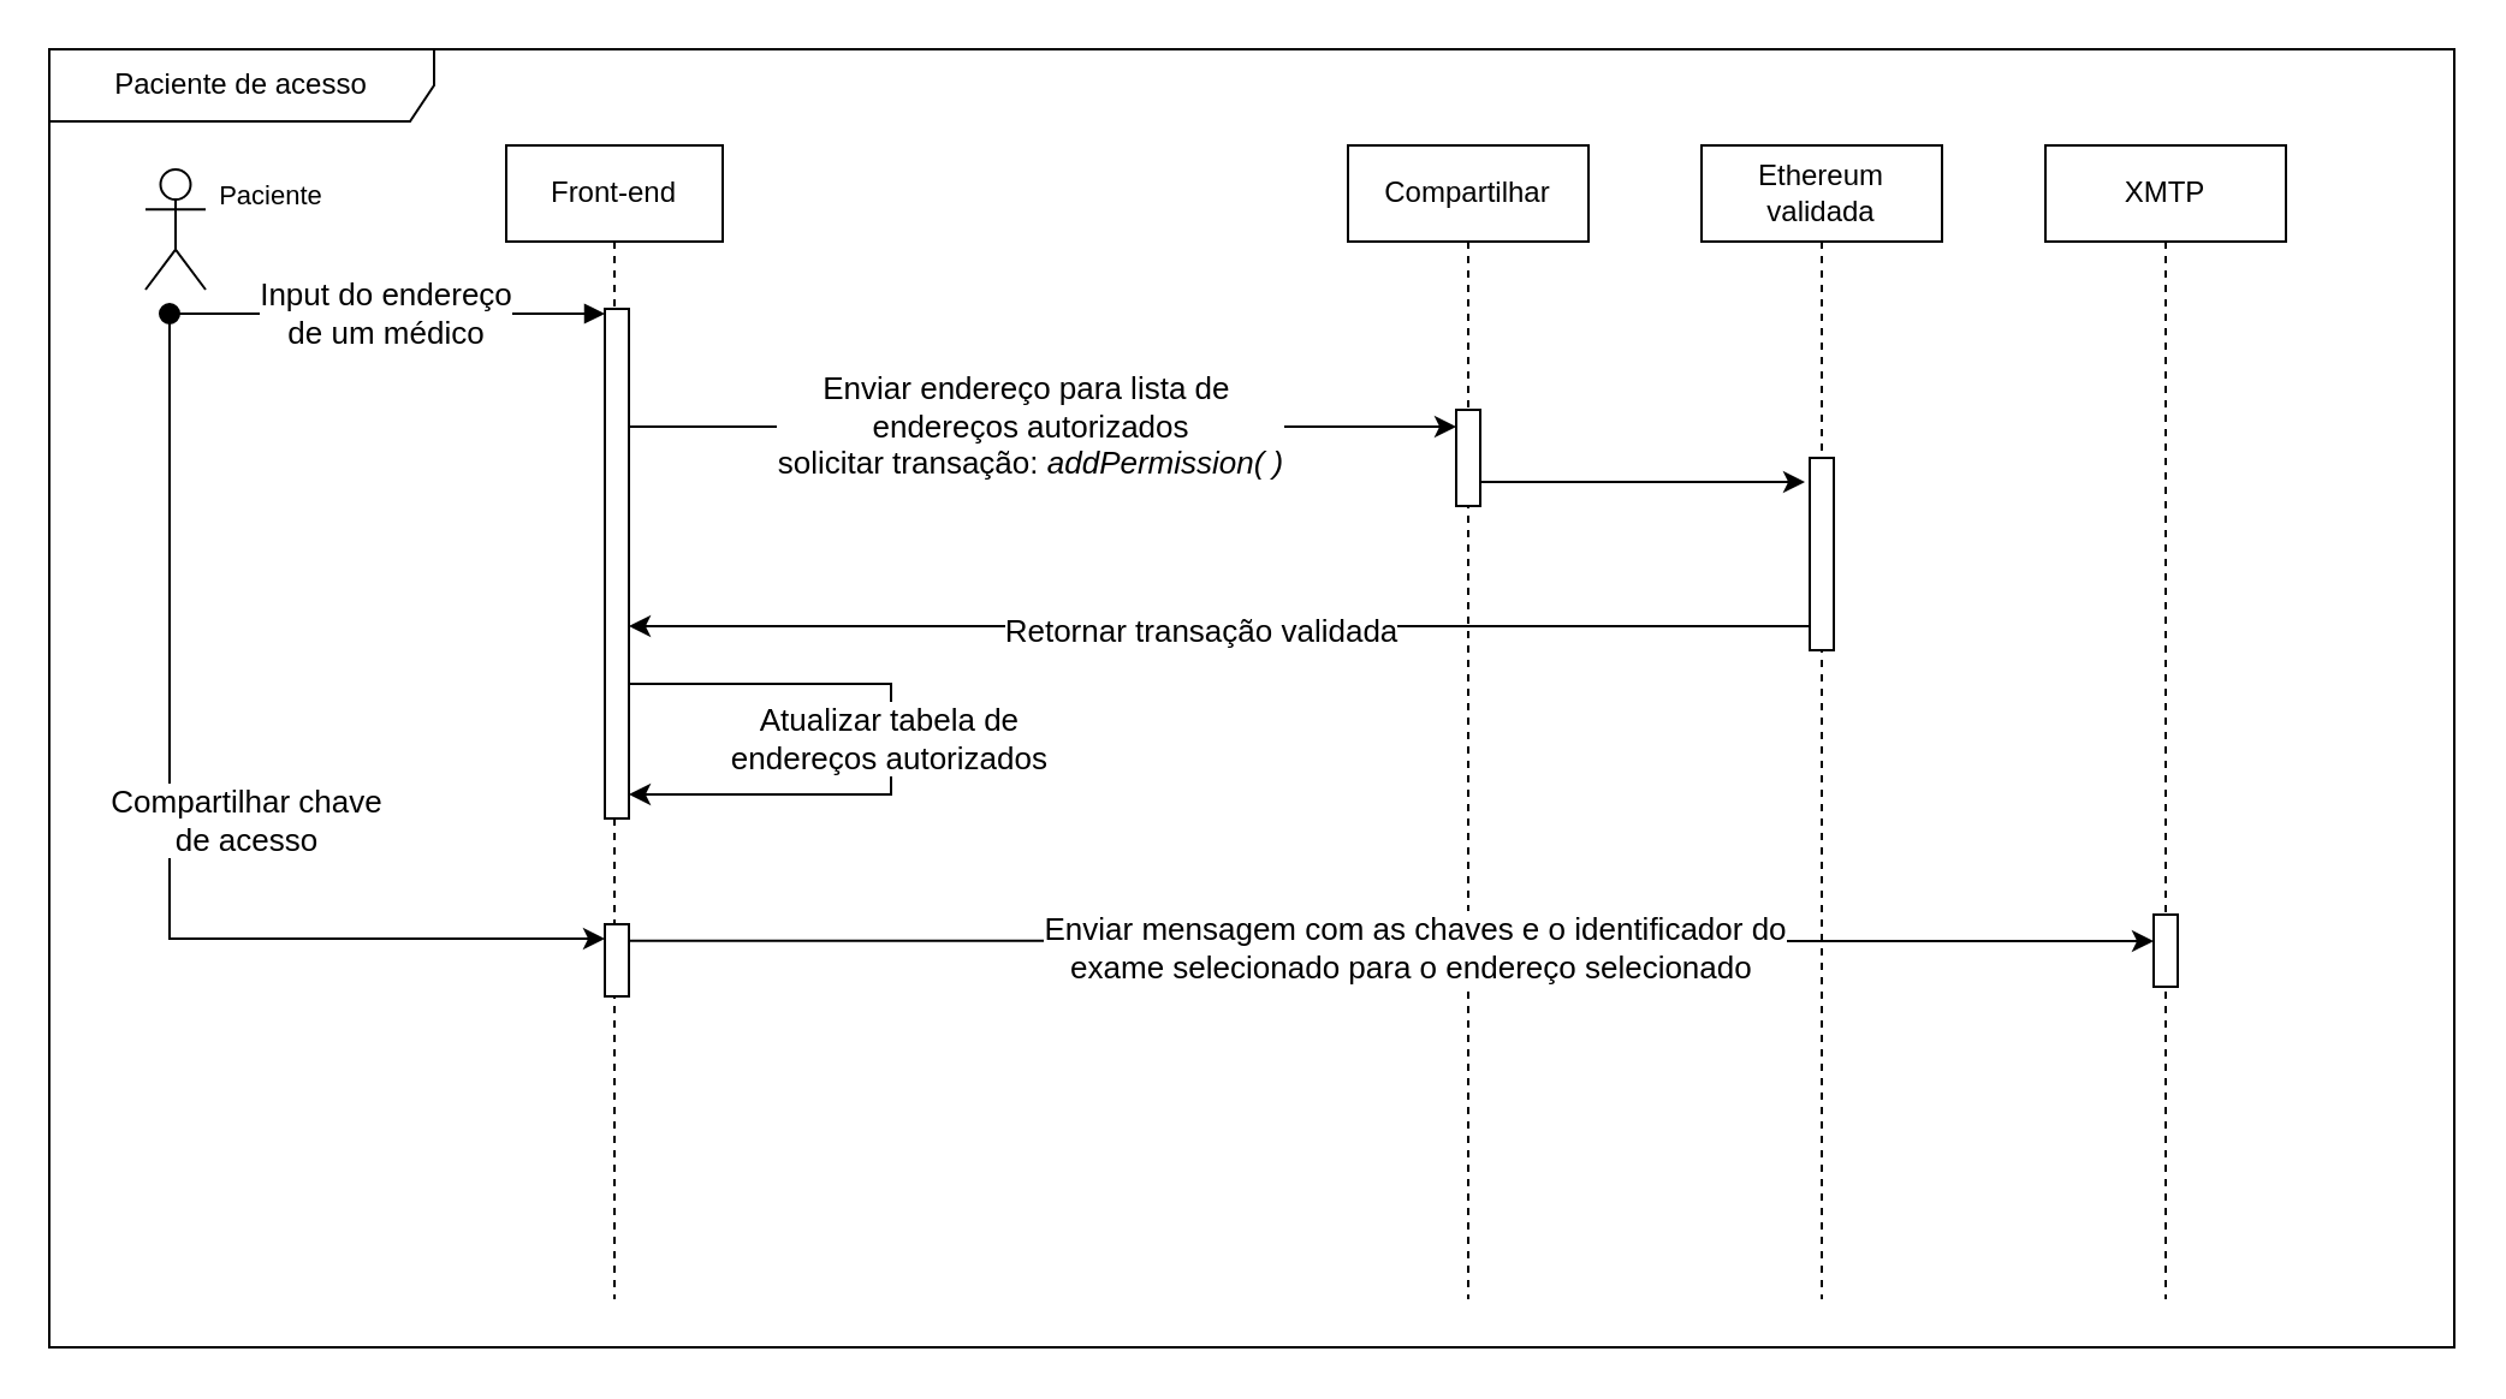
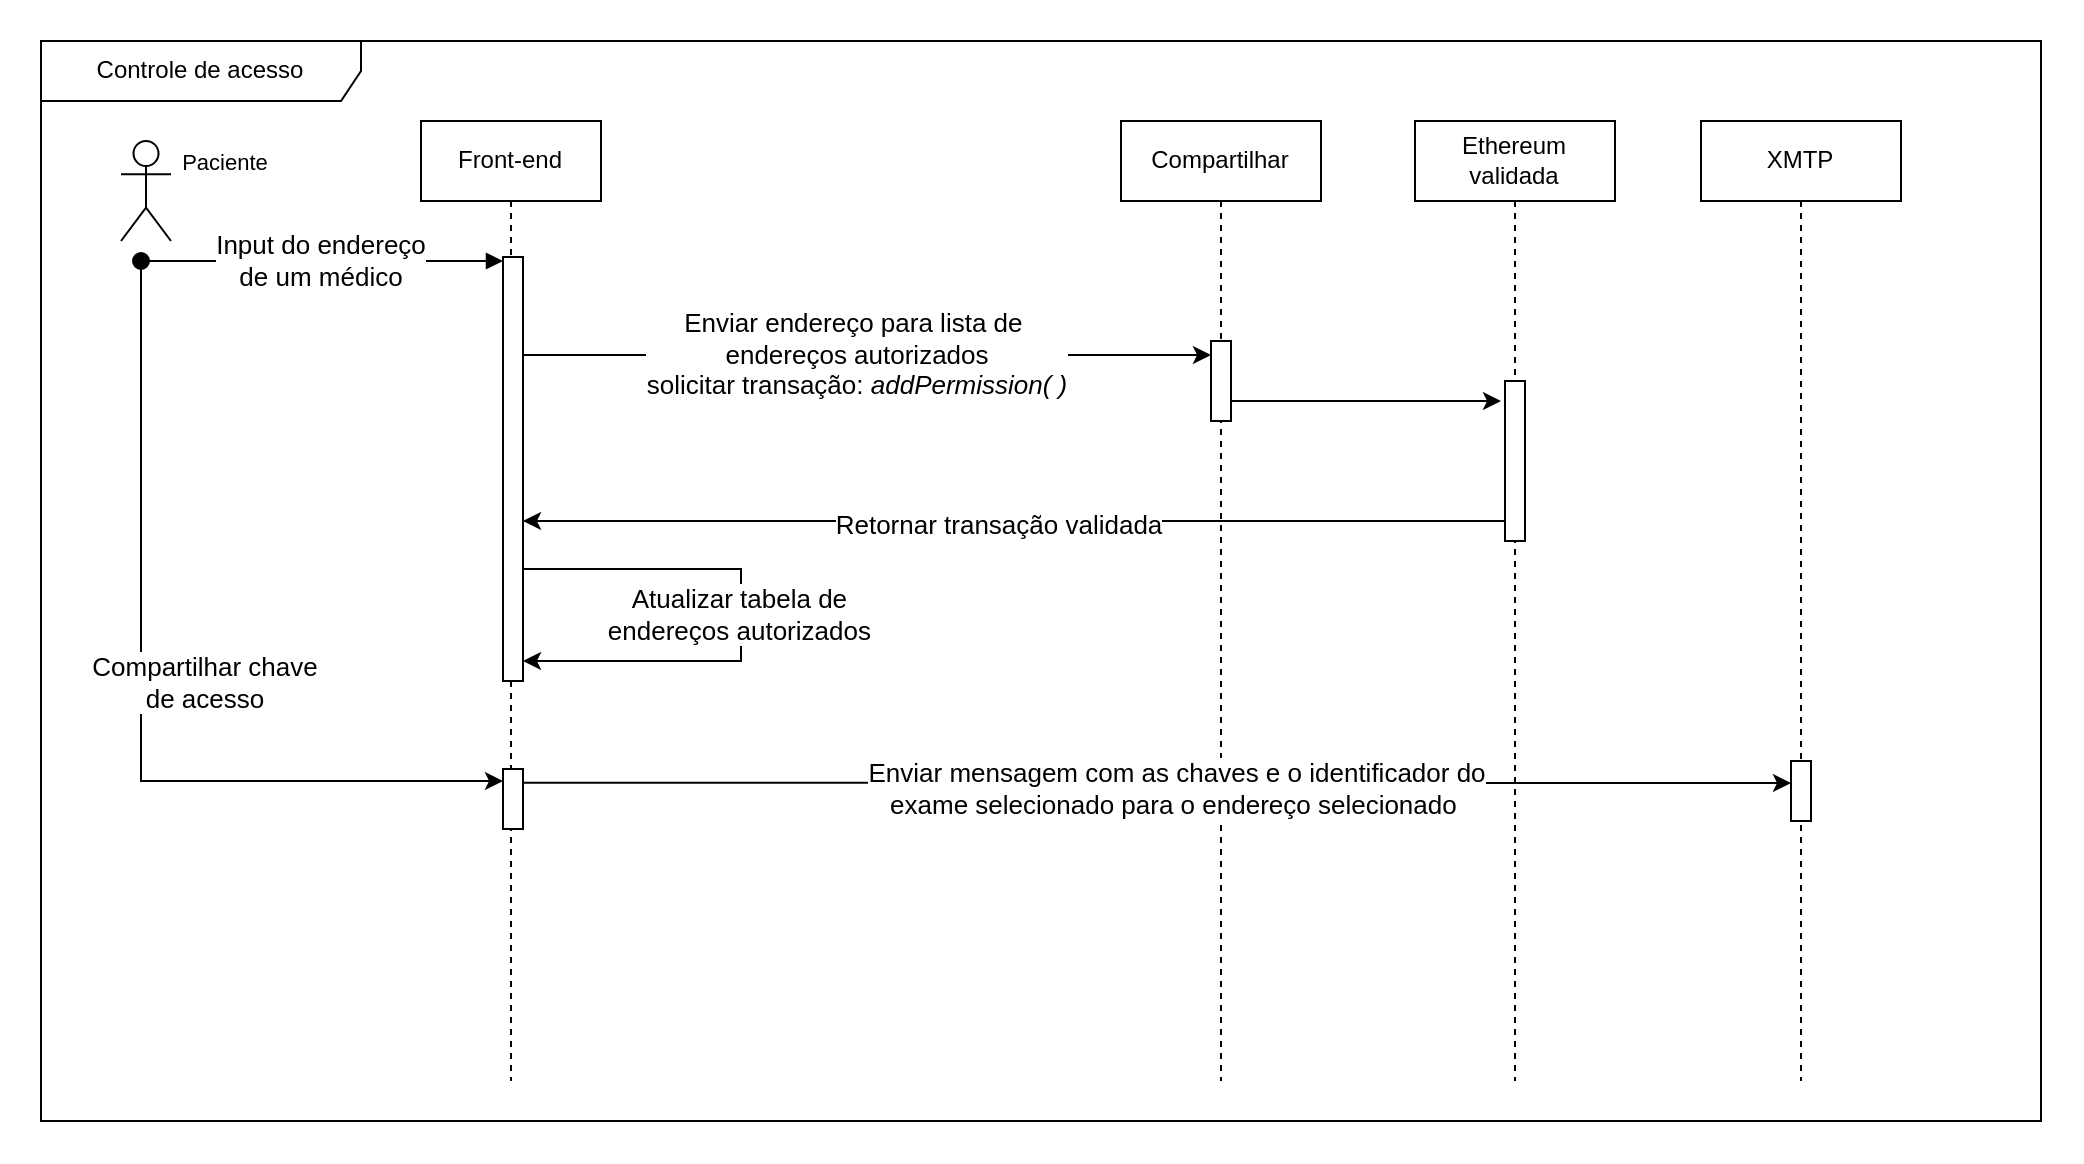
  <mxCell id="0" />
  <mxCell id="1" parent="0" />
- <mxCell id="2" value="Paciente de acesso" style="shape=umlFrame;whiteSpace=wrap;html=1;pointerEvents=0;recursiveResize=0;container=1;collapsible=0;width=160;" parent="1" vertex="1"><mxGeometry x="20" y="20" width="1000" height="540" as="geometry" /></mxCell>
+ <mxCell id="2" value="Controle de acesso" style="shape=umlFrame;whiteSpace=wrap;html=1;pointerEvents=0;recursiveResize=0;container=1;collapsible=0;width=160;" parent="1" vertex="1"><mxGeometry x="20" y="20" width="1000" height="540" as="geometry" /></mxCell>
  <mxCell id="3" style="edgeStyle=elbowEdgeStyle;rounded=0;orthogonalLoop=1;jettySize=auto;html=1;elbow=vertical;curved=0;" parent="2" source="15" edge="1"><mxGeometry relative="1" as="geometry"><mxPoint x="730" y="180" as="targetPoint" /><mxPoint x="610" y="205" as="sourcePoint" /></mxGeometry></mxCell>
  <mxCell id="4" value="XMTP" style="shape=umlLifeline;perimeter=lifelinePerimeter;whiteSpace=wrap;html=1;container=0;dropTarget=0;collapsible=0;recursiveResize=0;outlineConnect=0;portConstraint=eastwest;newEdgeStyle={&quot;edgeStyle&quot;:&quot;elbowEdgeStyle&quot;,&quot;elbow&quot;:&quot;vertical&quot;,&quot;curved&quot;:0,&quot;rounded&quot;:0};" parent="2" vertex="1"><mxGeometry x="830" y="40" width="100" height="480" as="geometry" /></mxCell>
  <mxCell id="5" value="" style="html=1;points=[];perimeter=orthogonalPerimeter;outlineConnect=0;targetShapes=umlLifeline;portConstraint=eastwest;newEdgeStyle={&quot;edgeStyle&quot;:&quot;elbowEdgeStyle&quot;,&quot;elbow&quot;:&quot;vertical&quot;,&quot;curved&quot;:0,&quot;rounded&quot;:0};" parent="4" vertex="1"><mxGeometry x="45" y="320" width="10" height="30" as="geometry" /></mxCell>
  <mxCell id="6" value="Ethereum validada" style="shape=umlLifeline;perimeter=lifelinePerimeter;whiteSpace=wrap;html=1;container=0;dropTarget=0;collapsible=0;recursiveResize=0;outlineConnect=0;portConstraint=eastwest;newEdgeStyle={&quot;edgeStyle&quot;:&quot;elbowEdgeStyle&quot;,&quot;elbow&quot;:&quot;vertical&quot;,&quot;curved&quot;:0,&quot;rounded&quot;:0};" parent="1" vertex="1"><mxGeometry x="707" y="60" width="100" height="480" as="geometry" /></mxCell>
  <mxCell id="7" value="" style="html=1;points=[];perimeter=orthogonalPerimeter;outlineConnect=0;targetShapes=umlLifeline;portConstraint=eastwest;newEdgeStyle={&quot;edgeStyle&quot;:&quot;elbowEdgeStyle&quot;,&quot;elbow&quot;:&quot;vertical&quot;,&quot;curved&quot;:0,&quot;rounded&quot;:0};" parent="6" vertex="1"><mxGeometry x="45" y="130" width="10" height="80" as="geometry" /></mxCell>
  <mxCell id="8" value="Front-end" style="shape=umlLifeline;perimeter=lifelinePerimeter;whiteSpace=wrap;html=1;container=0;dropTarget=0;collapsible=0;recursiveResize=0;outlineConnect=0;portConstraint=eastwest;newEdgeStyle={&quot;edgeStyle&quot;:&quot;elbowEdgeStyle&quot;,&quot;elbow&quot;:&quot;vertical&quot;,&quot;curved&quot;:0,&quot;rounded&quot;:0};" parent="1" vertex="1"><mxGeometry x="210" y="60" width="90" height="480" as="geometry" /></mxCell>
  <mxCell id="9" value="&lt;font style=&quot;font-size: 13px;&quot;&gt;&lt;br&gt;&lt;/font&gt;" style="html=1;verticalAlign=bottom;startArrow=oval;endArrow=block;startSize=8;edgeStyle=elbowEdgeStyle;elbow=vertical;curved=0;rounded=0;" parent="8" edge="1"><mxGeometry relative="1" as="geometry"><mxPoint x="-140" y="70" as="sourcePoint" /><mxPoint x="41" y="70" as="targetPoint" /></mxGeometry></mxCell>
  <mxCell id="10" value="Paciente" style="edgeLabel;html=1;align=center;verticalAlign=middle;resizable=0;points=[];" parent="9" vertex="1" connectable="0"><mxGeometry x="-0.989" y="-4" relative="1" as="geometry"><mxPoint x="40" y="-54" as="offset" /></mxGeometry></mxCell>
  <mxCell id="11" value="&lt;font style=&quot;font-size: 13px;&quot;&gt;Input do endereço&lt;br&gt;de um médico&lt;/font&gt;" style="edgeLabel;html=1;align=center;verticalAlign=middle;resizable=0;points=[];" parent="9" vertex="1" connectable="0"><mxGeometry x="-0.228" y="1" relative="1" as="geometry"><mxPoint x="19" as="offset" /></mxGeometry></mxCell>
  <mxCell id="12" value="" style="html=1;points=[];perimeter=orthogonalPerimeter;outlineConnect=0;targetShapes=umlLifeline;portConstraint=eastwest;newEdgeStyle={&quot;edgeStyle&quot;:&quot;elbowEdgeStyle&quot;,&quot;elbow&quot;:&quot;vertical&quot;,&quot;curved&quot;:0,&quot;rounded&quot;:0};" parent="8" vertex="1"><mxGeometry x="41" y="68" width="10" height="212" as="geometry" /></mxCell>
  <mxCell id="13" value="" style="html=1;points=[];perimeter=orthogonalPerimeter;outlineConnect=0;targetShapes=umlLifeline;portConstraint=eastwest;newEdgeStyle={&quot;edgeStyle&quot;:&quot;elbowEdgeStyle&quot;,&quot;elbow&quot;:&quot;vertical&quot;,&quot;curved&quot;:0,&quot;rounded&quot;:0};" parent="8" vertex="1"><mxGeometry x="41" y="324" width="10" height="30" as="geometry" /></mxCell>
  <mxCell id="14" value="Compartilhar" style="shape=umlLifeline;perimeter=lifelinePerimeter;whiteSpace=wrap;html=1;container=0;dropTarget=0;collapsible=0;recursiveResize=0;outlineConnect=0;portConstraint=eastwest;newEdgeStyle={&quot;edgeStyle&quot;:&quot;elbowEdgeStyle&quot;,&quot;elbow&quot;:&quot;vertical&quot;,&quot;curved&quot;:0,&quot;rounded&quot;:0};" parent="1" vertex="1"><mxGeometry x="560" y="60" width="100" height="480" as="geometry" /></mxCell>
  <mxCell id="15" value="" style="html=1;points=[];perimeter=orthogonalPerimeter;outlineConnect=0;targetShapes=umlLifeline;portConstraint=eastwest;newEdgeStyle={&quot;edgeStyle&quot;:&quot;elbowEdgeStyle&quot;,&quot;elbow&quot;:&quot;vertical&quot;,&quot;curved&quot;:0,&quot;rounded&quot;:0};" parent="14" vertex="1"><mxGeometry x="45" y="110" width="10" height="40" as="geometry" /></mxCell>
  <mxCell id="16" style="edgeStyle=elbowEdgeStyle;rounded=0;orthogonalLoop=1;jettySize=auto;html=1;elbow=horizontal;curved=0;" parent="1" source="7" target="12" edge="1"><mxGeometry relative="1" as="geometry"><mxPoint x="740" y="370" as="sourcePoint" /><mxPoint x="300" y="260" as="targetPoint" /><Array as="points"><mxPoint x="370" y="260" /></Array></mxGeometry></mxCell>
  <mxCell id="17" value="&lt;font style=&quot;font-size: 13px;&quot;&gt;Retornar transação validada&lt;/font&gt;" style="edgeLabel;html=1;align=center;verticalAlign=middle;resizable=0;points=[];" parent="16" vertex="1" connectable="0"><mxGeometry x="-0.53" y="1" relative="1" as="geometry"><mxPoint x="-139" as="offset" /></mxGeometry></mxCell>
  <mxCell id="18" value="" style="shape=umlActor;verticalLabelPosition=bottom;verticalAlign=top;html=1;outlineConnect=0;" parent="1" vertex="1"><mxGeometry x="60" y="70" width="25" height="50" as="geometry" /></mxCell>
  <mxCell id="19" style="edgeStyle=elbowEdgeStyle;rounded=0;orthogonalLoop=1;jettySize=auto;html=1;elbow=vertical;curved=0;" parent="1" source="12" edge="1"><mxGeometry relative="1" as="geometry"><mxPoint x="286" y="177.2" as="sourcePoint" /><mxPoint x="605" y="177" as="targetPoint" /></mxGeometry></mxCell>
  <mxCell id="20" value="&lt;font style=&quot;font-size: 13px;&quot;&gt;Enviar endereço para lista de&amp;nbsp;&lt;br&gt;endereços autorizados&lt;br&gt;solicitar transação:&amp;nbsp;&lt;i&gt;addPermission( )&lt;/i&gt;&lt;/font&gt;" style="edgeLabel;html=1;align=center;verticalAlign=middle;resizable=0;points=[];" parent="19" vertex="1" connectable="0"><mxGeometry x="-0.446" relative="1" as="geometry"><mxPoint x="71" y="-1" as="offset" /></mxGeometry></mxCell>
  <mxCell id="21" value="" style="endArrow=classic;html=1;rounded=0;" parent="1" target="12" edge="1"><mxGeometry width="50" height="50" relative="1" as="geometry"><mxPoint x="261" y="284" as="sourcePoint" /><mxPoint x="371" y="284" as="targetPoint" /><Array as="points"><mxPoint x="370" y="284" /><mxPoint x="370" y="320" /><mxPoint x="370" y="330" /><mxPoint x="310" y="330" /></Array></mxGeometry></mxCell>
  <mxCell id="22" value="&lt;font style=&quot;font-size: 13px;&quot;&gt;Atualizar tabela de&amp;nbsp;&lt;br&gt;endereços autorizados&amp;nbsp;&lt;/font&gt;" style="edgeLabel;html=1;align=center;verticalAlign=middle;resizable=0;points=[];" parent="21" vertex="1" connectable="0"><mxGeometry x="0.01" relative="1" as="geometry"><mxPoint y="-2" as="offset" /></mxGeometry></mxCell>
  <mxCell id="23" style="edgeStyle=elbowEdgeStyle;rounded=0;orthogonalLoop=1;jettySize=auto;html=1;elbow=vertical;curved=0;" parent="1" edge="1"><mxGeometry relative="1" as="geometry"><mxPoint x="261" y="390.857" as="sourcePoint" /><mxPoint x="895" y="390.857" as="targetPoint" /></mxGeometry></mxCell>
  <mxCell id="24" value="&lt;font style=&quot;font-size: 13px;&quot;&gt;Enviar mensagem com as chaves e o identificador&amp;nbsp;do &lt;br&gt;exame selecionado para o endereço selecionado&amp;nbsp;&lt;/font&gt;" style="edgeLabel;html=1;align=center;verticalAlign=middle;resizable=0;points=[];" parent="23" vertex="1" connectable="0"><mxGeometry x="-0.558" y="-1" relative="1" as="geometry"><mxPoint x="187" y="1" as="offset" /></mxGeometry></mxCell>
  <mxCell id="25" value="" style="endArrow=classic;html=1;rounded=0;" parent="1" target="13" edge="1"><mxGeometry width="50" height="50" relative="1" as="geometry"><mxPoint x="70" y="130" as="sourcePoint" /><mxPoint x="230" y="390" as="targetPoint" /><Array as="points"><mxPoint x="70" y="200" /><mxPoint x="70" y="390" /><mxPoint x="160" y="390" /></Array></mxGeometry></mxCell>
  <mxCell id="26" value="&lt;font style=&quot;font-size: 13px;&quot;&gt;Compartilhar chave &lt;br&gt;de acesso&lt;/font&gt;" style="edgeLabel;html=1;align=center;verticalAlign=middle;resizable=0;points=[];" parent="25" vertex="1" connectable="0"><mxGeometry x="0.354" relative="1" as="geometry"><mxPoint x="-8" y="-50" as="offset" /></mxGeometry></mxCell>
